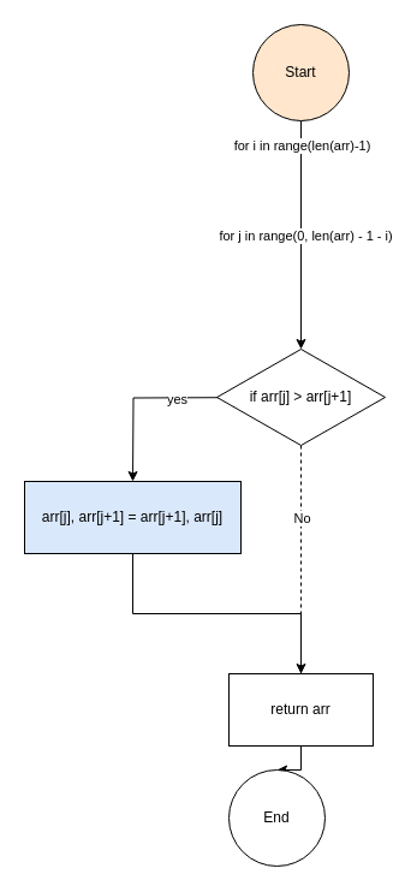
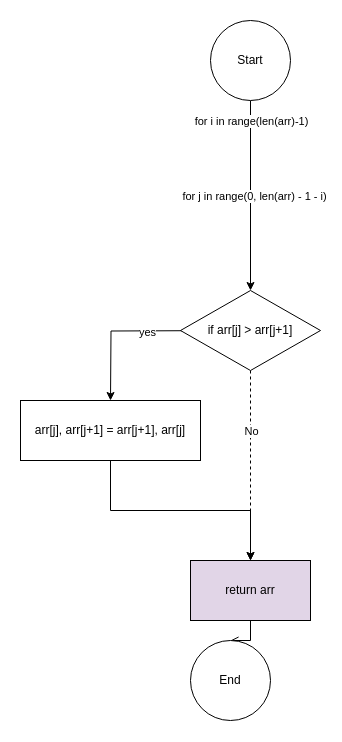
  <mxCell id="0" />
  <mxCell id="1" parent="0" />
  <mxCell id="2" style="edgeStyle=orthogonalEdgeStyle;rounded=0;orthogonalLoop=1;jettySize=auto;html=1;" edge="1" parent="1" source="5"><mxGeometry relative="1" as="geometry"><mxPoint x="250" y="290" as="targetPoint" /></mxGeometry></mxCell>
  <mxCell id="3" value="for i in range(len(arr)-1)" style="edgeLabel;html=1;align=center;verticalAlign=middle;resizable=0;points=[];" vertex="1" connectable="0" parent="2"><mxGeometry x="-0.004" relative="1" as="geometry"><mxPoint y="-75" as="offset" /></mxGeometry></mxCell>
  <mxCell id="4" value="for j in range(0, len(arr) - 1 - i)" style="edgeLabel;html=1;align=center;verticalAlign=middle;resizable=0;points=[];" vertex="1" connectable="0" parent="2"><mxGeometry x="0.01" y="3" relative="1" as="geometry"><mxPoint as="offset" /></mxGeometry></mxCell>
- <mxCell id="5" value="Start" style="ellipse;whiteSpace=wrap;html=1;aspect=fixed;fillColor=#ffe6cc;" vertex="1" parent="1"><mxGeometry x="210" y="20" width="80" height="80" as="geometry" /></mxCell>
+ <mxCell id="5" value="Start" style="ellipse;whiteSpace=wrap;html=1;aspect=fixed;" vertex="1" parent="1"><mxGeometry x="210" y="20" width="80" height="80" as="geometry" /></mxCell>
  <mxCell id="6" style="edgeStyle=orthogonalEdgeStyle;rounded=0;orthogonalLoop=1;jettySize=auto;html=1;" edge="1" parent="1"><mxGeometry relative="1" as="geometry"><mxPoint x="110" y="400" as="targetPoint" /><mxPoint x="235" y="330" as="sourcePoint" /></mxGeometry></mxCell>
  <mxCell id="7" value="yes" style="edgeLabel;html=1;align=center;verticalAlign=middle;resizable=0;points=[];" vertex="1" connectable="0" parent="6"><mxGeometry x="-0.085" y="1" relative="1" as="geometry"><mxPoint as="offset" /></mxGeometry></mxCell>
  <mxCell id="8" style="edgeStyle=orthogonalEdgeStyle;rounded=0;orthogonalLoop=1;jettySize=auto;html=1;dashed=1;" edge="1" parent="1" source="10" target="14"><mxGeometry relative="1" as="geometry"><mxPoint x="340" y="540" as="targetPoint" /></mxGeometry></mxCell>
  <mxCell id="9" value="No" style="edgeLabel;html=1;align=center;verticalAlign=middle;resizable=0;points=[];" vertex="1" connectable="0" parent="8"><mxGeometry x="-0.531" y="-2" relative="1" as="geometry"><mxPoint x="2" y="15" as="offset" /></mxGeometry></mxCell>
  <mxCell id="10" value="if arr[j] &amp;gt; arr[j+1]" style="rhombus;whiteSpace=wrap;html=1;" vertex="1" parent="1"><mxGeometry x="180" y="290" width="140" height="80" as="geometry" /></mxCell>
- <mxCell id="11" style="edgeStyle=orthogonalEdgeStyle;rounded=0;orthogonalLoop=1;jettySize=auto;html=1;entryX=0.5;entryY=0;entryDx=0;entryDy=0;endArrow=none;" edge="1" parent="1" source="12" target="14"><mxGeometry relative="1" as="geometry" /></mxCell>
- <mxCell id="12" value="arr[j], arr[j+1] = arr[j+1], arr[j]" style="rounded=0;whiteSpace=wrap;html=1;fillColor=#dae8fc;" vertex="1" parent="1"><mxGeometry x="20" y="400" width="180" height="60" as="geometry" /></mxCell>
- <mxCell id="13" style="edgeStyle=orthogonalEdgeStyle;rounded=0;orthogonalLoop=1;jettySize=auto;html=1;" edge="1" parent="1" source="14" target="15"><mxGeometry relative="1" as="geometry"><mxPoint x="250" y="690" as="targetPoint" /></mxGeometry></mxCell>
- <mxCell id="14" value="return arr" style="rounded=0;whiteSpace=wrap;html=1;" vertex="1" parent="1"><mxGeometry x="190" y="560" width="120" height="60" as="geometry" /></mxCell>
+ <mxCell id="11" style="edgeStyle=orthogonalEdgeStyle;rounded=0;orthogonalLoop=1;jettySize=auto;html=1;entryX=0.5;entryY=0;entryDx=0;entryDy=0;" edge="1" parent="1" source="12" target="14"><mxGeometry relative="1" as="geometry" /></mxCell>
+ <mxCell id="12" value="arr[j], arr[j+1] = arr[j+1], arr[j]" style="rounded=0;whiteSpace=wrap;html=1;" vertex="1" parent="1"><mxGeometry x="20" y="400" width="180" height="60" as="geometry" /></mxCell>
+ <mxCell id="13" style="edgeStyle=orthogonalEdgeStyle;rounded=0;orthogonalLoop=1;jettySize=auto;html=1;endArrow=open;" edge="1" parent="1" source="14" target="15"><mxGeometry relative="1" as="geometry"><mxPoint x="250" y="690" as="targetPoint" /></mxGeometry></mxCell>
+ <mxCell id="14" value="return arr" style="rounded=0;whiteSpace=wrap;html=1;fillColor=#e1d5e7;" vertex="1" parent="1"><mxGeometry x="190" y="560" width="120" height="60" as="geometry" /></mxCell>
  <mxCell id="15" value="End" style="ellipse;whiteSpace=wrap;html=1;aspect=fixed;" vertex="1" parent="1"><mxGeometry x="190" y="640" width="80" height="80" as="geometry" /></mxCell>
